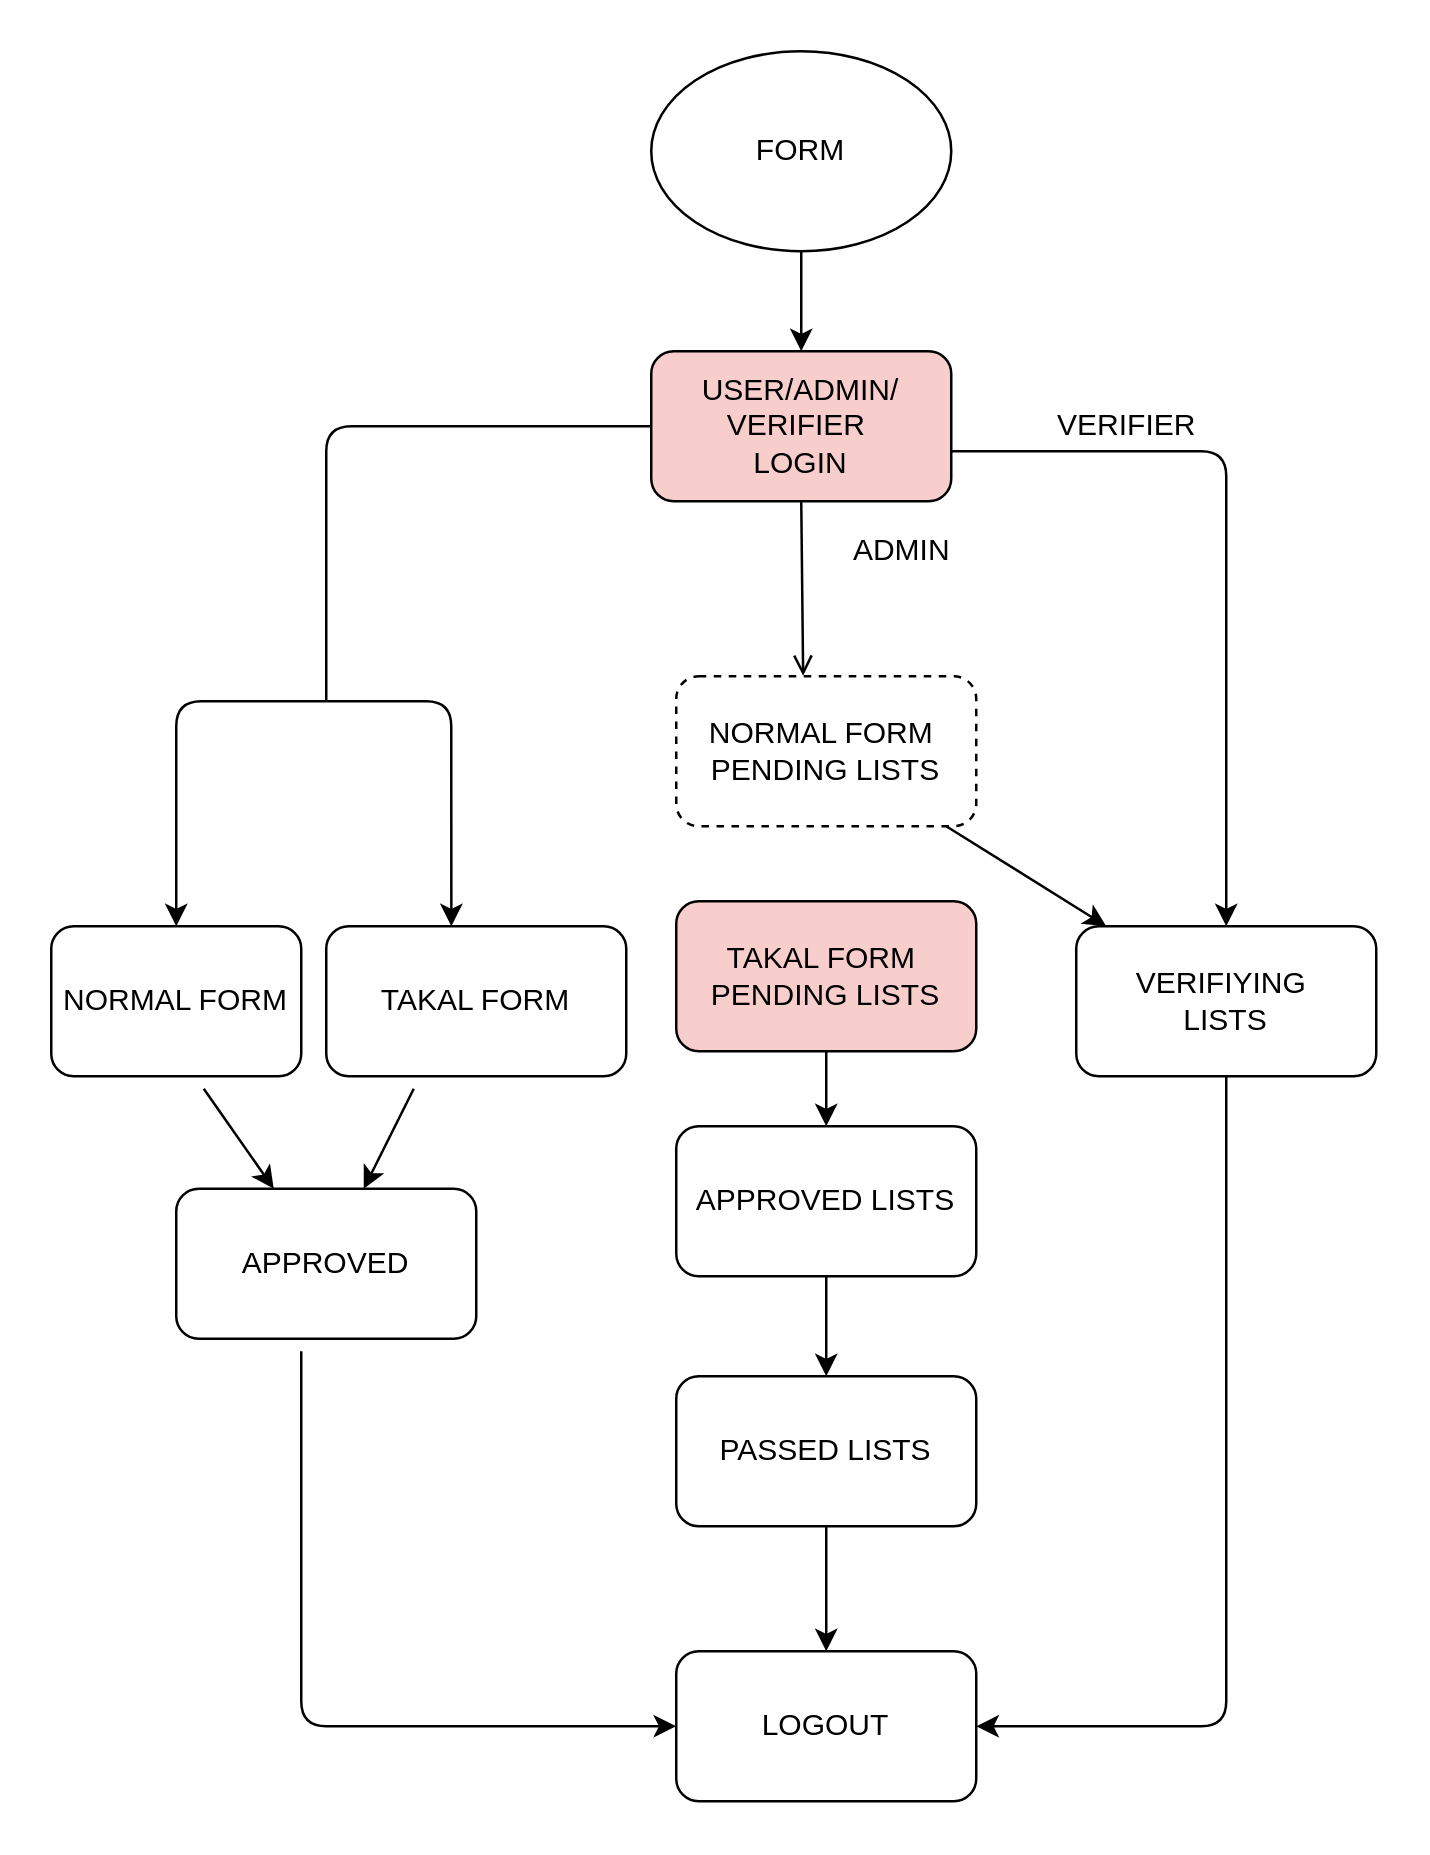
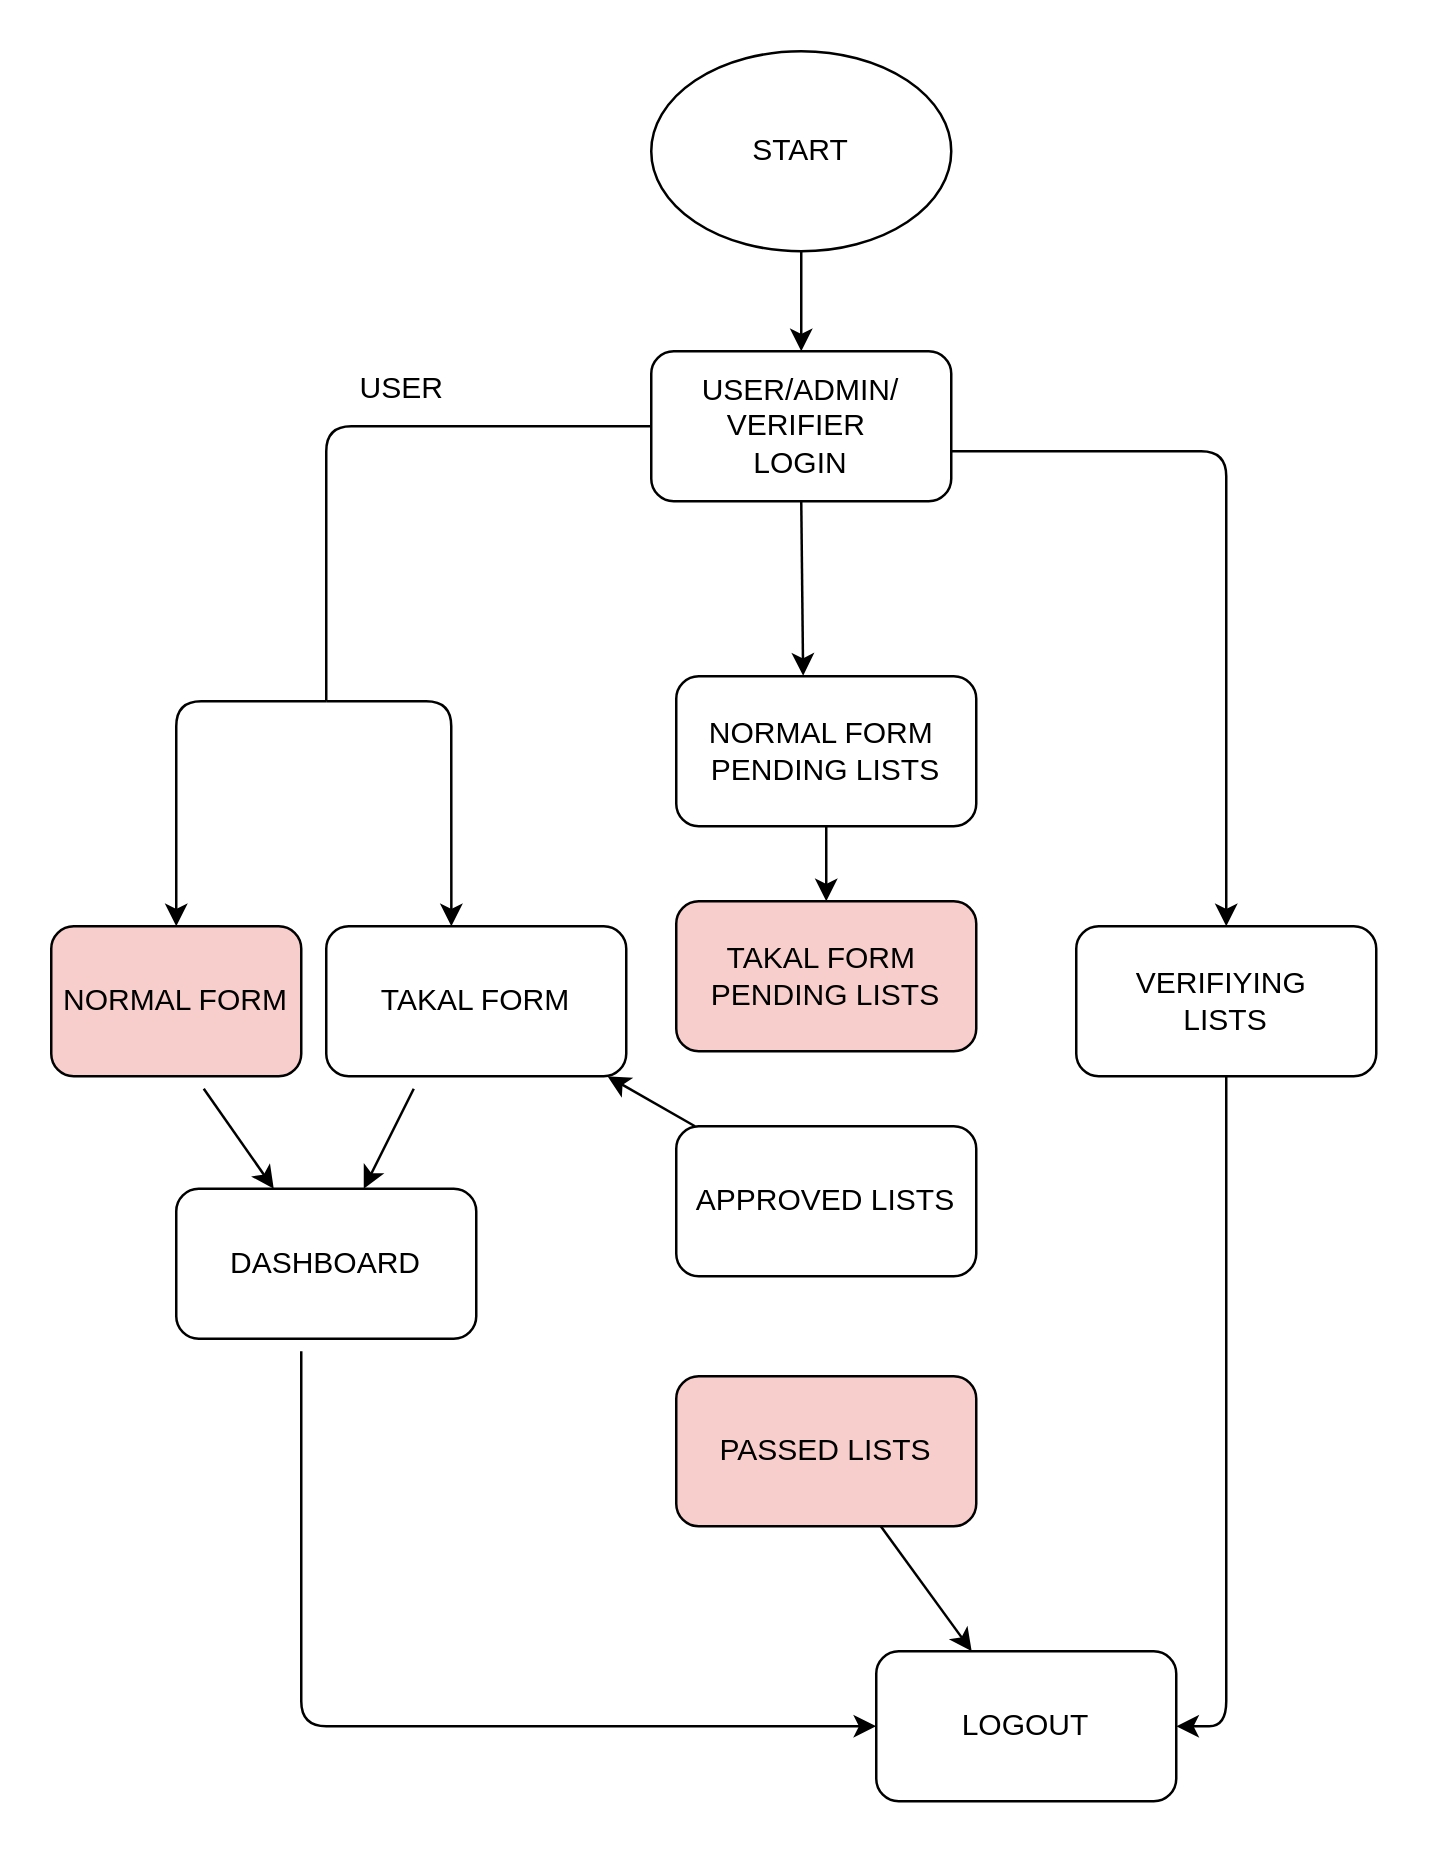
  <mxCell id="0" />
  <mxCell id="1" parent="0" />
  <mxCell id="2" value="" style="edgeStyle=none;html=1;" edge="1" parent="1" source="3" target="16"><mxGeometry relative="1" as="geometry" /></mxCell>
- <mxCell id="3" value="FORM" style="ellipse;whiteSpace=wrap;html=1;" vertex="1" parent="1"><mxGeometry x="260" width="120" height="80" as="geometry" y="20" /></mxCell>
+ <mxCell id="3" value="START" style="ellipse;whiteSpace=wrap;html=1;" vertex="1" parent="1"><mxGeometry x="260" width="120" height="80" as="geometry" y="20" /></mxCell>
  <mxCell id="4" value="" style="edgeStyle=none;html=1;" edge="1" parent="1" target="6"><mxGeometry relative="1" as="geometry"><mxPoint x="81" y="435" as="sourcePoint" /></mxGeometry></mxCell>
- <mxCell id="5" value="NORMAL FORM" style="rounded=1;whiteSpace=wrap;html=1;" vertex="1" parent="1"><mxGeometry x="20" y="370" width="100" height="60" as="geometry" /></mxCell>
- <mxCell id="6" value="APPROVED" style="whiteSpace=wrap;html=1;rounded=1;" vertex="1" parent="1"><mxGeometry x="70" y="475" width="120" height="60" as="geometry" /></mxCell>
- <mxCell id="7" value="" style="edgeStyle=none;html=1;" edge="1" parent="1" source="8" target="15"><mxGeometry relative="1" as="geometry" /></mxCell>
- <mxCell id="8" value="NORMAL FORM&amp;nbsp;&lt;br&gt;PENDING LISTS" style="rounded=1;whiteSpace=wrap;html=1;dashed=1;" vertex="1" parent="1"><mxGeometry x="270" y="270" width="120" height="60" as="geometry" /></mxCell>
- <mxCell id="9" value="" style="edgeStyle=none;html=1;" edge="1" parent="1" source="10" target="12"><mxGeometry relative="1" as="geometry" /></mxCell>
+ <mxCell id="5" value="NORMAL FORM" style="rounded=1;whiteSpace=wrap;html=1;fillColor=#f8cecc;" vertex="1" parent="1"><mxGeometry x="20" y="370" width="100" height="60" as="geometry" /></mxCell>
+ <mxCell id="6" value="DASHBOARD" style="whiteSpace=wrap;html=1;rounded=1;" vertex="1" parent="1"><mxGeometry x="70" y="475" width="120" height="60" as="geometry" /></mxCell>
+ <mxCell id="7" value="" style="edgeStyle=none;html=1;" edge="1" parent="1" source="8" target="10"><mxGeometry relative="1" as="geometry" /></mxCell>
+ <mxCell id="8" value="NORMAL FORM&amp;nbsp;&lt;br&gt;PENDING LISTS" style="rounded=1;whiteSpace=wrap;html=1;" vertex="1" parent="1"><mxGeometry x="270" y="270" width="120" height="60" as="geometry" /></mxCell>
  <mxCell id="10" value="TAKAL FORM&amp;nbsp;&lt;br&gt;PENDING LISTS" style="whiteSpace=wrap;html=1;rounded=1;fillColor=#f8cecc;" vertex="1" parent="1"><mxGeometry x="270" y="360" width="120" height="60" as="geometry" /></mxCell>
- <mxCell id="11" value="" style="edgeStyle=none;html=1;" edge="1" parent="1" source="12" target="14"><mxGeometry relative="1" as="geometry" /></mxCell>
+ <mxCell id="11" value="" style="edgeStyle=none;html=1;" edge="1" parent="1" source="12" target="18"><mxGeometry relative="1" as="geometry" /></mxCell>
  <mxCell id="12" value="APPROVED LISTS" style="whiteSpace=wrap;html=1;rounded=1;" vertex="1" parent="1"><mxGeometry x="270" y="450" width="120" height="60" as="geometry" /></mxCell>
  <mxCell id="13" value="" style="edgeStyle=none;html=1;" edge="1" parent="1" source="14" target="25"><mxGeometry relative="1" as="geometry" /></mxCell>
- <mxCell id="14" value="PASSED LISTS" style="whiteSpace=wrap;html=1;rounded=1;" vertex="1" parent="1"><mxGeometry x="270" y="550" width="120" height="60" as="geometry" /></mxCell>
+ <mxCell id="14" value="PASSED LISTS" style="whiteSpace=wrap;html=1;rounded=1;fillColor=#f8cecc;" vertex="1" parent="1"><mxGeometry x="270" y="550" width="120" height="60" as="geometry" /></mxCell>
  <mxCell id="15" value="VERIFIYING&amp;nbsp;&lt;br&gt;LISTS" style="rounded=1;whiteSpace=wrap;html=1;" vertex="1" parent="1"><mxGeometry x="430" y="370" width="120" height="60" as="geometry" /></mxCell>
- <mxCell id="16" value="USER/ADMIN/&lt;br&gt;VERIFIER&amp;nbsp;&lt;br&gt;LOGIN" style="rounded=1;whiteSpace=wrap;html=1;fillColor=#f8cecc;" vertex="1" parent="1"><mxGeometry x="260" y="140" width="120" height="60" as="geometry" /></mxCell>
+ <mxCell id="16" value="USER/ADMIN/&lt;br&gt;VERIFIER&amp;nbsp;&lt;br&gt;LOGIN" style="rounded=1;whiteSpace=wrap;html=1;" vertex="1" parent="1"><mxGeometry x="260" y="140" width="120" height="60" as="geometry" /></mxCell>
  <mxCell id="17" value="" style="edgeStyle=none;html=1;" edge="1" parent="1" target="6"><mxGeometry relative="1" as="geometry"><mxPoint x="165" y="435" as="sourcePoint" /></mxGeometry></mxCell>
  <mxCell id="18" value="TAKAL FORM" style="rounded=1;whiteSpace=wrap;html=1;" vertex="1" parent="1"><mxGeometry x="130" y="370" width="120" height="60" as="geometry" /></mxCell>
  <mxCell id="19" value="" style="endArrow=none;html=1;" edge="1" parent="1"><mxGeometry width="50" height="50" relative="1" as="geometry"><mxPoint x="130" y="280" as="sourcePoint" /><mxPoint x="260" y="170" as="targetPoint" /><Array as="points"><mxPoint x="130" y="170" /></Array></mxGeometry></mxCell>
  <mxCell id="20" value="" style="endArrow=classic;html=1;entryX=0.417;entryY=0;entryDx=0;entryDy=0;entryPerimeter=0;" edge="1" parent="1" target="18"><mxGeometry width="50" height="50" relative="1" as="geometry"><mxPoint x="130" y="280" as="sourcePoint" /><mxPoint x="230" y="280" as="targetPoint" /><Array as="points"><mxPoint x="180" y="280" /></Array></mxGeometry></mxCell>
  <mxCell id="21" value="" style="endArrow=classic;html=1;entryX=0.5;entryY=0;entryDx=0;entryDy=0;" edge="1" parent="1" target="5"><mxGeometry width="50" height="50" relative="1" as="geometry"><mxPoint x="130" y="280" as="sourcePoint" /><mxPoint x="50" y="280" as="targetPoint" /><Array as="points"><mxPoint x="70" y="280" /></Array></mxGeometry></mxCell>
- <mxCell id="22" value="" style="endArrow=open;html=1;exitX=0.5;exitY=1;exitDx=0;exitDy=0;entryX=0.423;entryY=-0.003;entryDx=0;entryDy=0;entryPerimeter=0;" edge="1" parent="1" source="16" target="8"><mxGeometry width="50" height="50" relative="1" as="geometry"><mxPoint x="320" y="270" as="sourcePoint" /><mxPoint x="370" y="220" as="targetPoint" /></mxGeometry></mxCell>
+ <mxCell id="22" value="" style="endArrow=classic;html=1;exitX=0.5;exitY=1;exitDx=0;exitDy=0;entryX=0.423;entryY=-0.003;entryDx=0;entryDy=0;entryPerimeter=0;" edge="1" parent="1" source="16" target="8"><mxGeometry width="50" height="50" relative="1" as="geometry"><mxPoint x="320" y="270" as="sourcePoint" /><mxPoint x="370" y="220" as="targetPoint" /></mxGeometry></mxCell>
  <mxCell id="23" value="" style="endArrow=classic;html=1;" edge="1" parent="1" target="15"><mxGeometry width="50" height="50" relative="1" as="geometry"><mxPoint x="380" y="180" as="sourcePoint" /><mxPoint x="520" y="180" as="targetPoint" /><Array as="points"><mxPoint x="490" y="180" /></Array></mxGeometry></mxCell>
  <mxCell id="24" value="" style="endArrow=classic;html=1;" edge="1" parent="1" target="25"><mxGeometry width="50" height="50" relative="1" as="geometry"><mxPoint x="120" y="540" as="sourcePoint" /><mxPoint x="260" y="690" as="targetPoint" /><Array as="points"><mxPoint x="120" y="690" /></Array></mxGeometry></mxCell>
- <mxCell id="25" value="LOGOUT" style="rounded=1;whiteSpace=wrap;html=1;" vertex="1" parent="1"><mxGeometry x="270" y="660" width="120" height="60" as="geometry" /></mxCell>
+ <mxCell id="25" value="LOGOUT" style="rounded=1;whiteSpace=wrap;html=1;" vertex="1" parent="1"><mxGeometry x="350" y="660" width="120" height="60" as="geometry" /></mxCell>
  <mxCell id="26" value="" style="endArrow=classic;html=1;entryX=1;entryY=0.5;entryDx=0;entryDy=0;" edge="1" parent="1" target="25"><mxGeometry width="50" height="50" relative="1" as="geometry"><mxPoint x="490" y="430" as="sourcePoint" /><mxPoint x="490" y="690" as="targetPoint" /><Array as="points"><mxPoint x="490" y="690" /></Array></mxGeometry></mxCell>
- <mxCell id="28" value="ADMIN" style="text;html=1;align=center;verticalAlign=middle;resizable=0;points=[];autosize=1;strokeColor=none;fillColor=none;" vertex="1" parent="1"><mxGeometry x="330" y="205" width="60" height="30" as="geometry" /></mxCell>
- <mxCell id="29" value="VERIFIER" style="text;html=1;align=center;verticalAlign=middle;resizable=0;points=[];autosize=1;strokeColor=none;fillColor=none;" vertex="1" parent="1"><mxGeometry x="410" y="155" width="80" height="30" as="geometry" /></mxCell>
+ <mxCell id="27" value="USER" style="text;html=1;align=center;verticalAlign=middle;resizable=0;points=[];autosize=1;strokeColor=none;fillColor=none;" vertex="1" parent="1"><mxGeometry x="130" y="140" width="60" height="30" as="geometry" /></mxCell>
